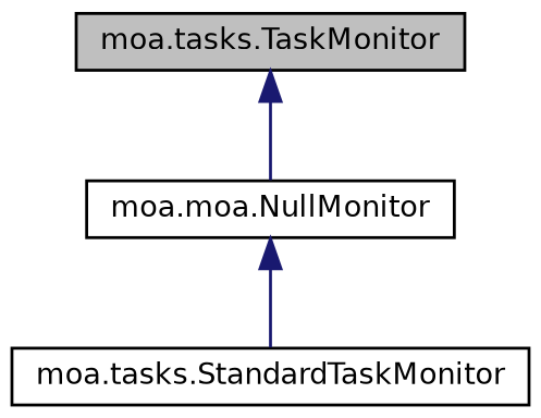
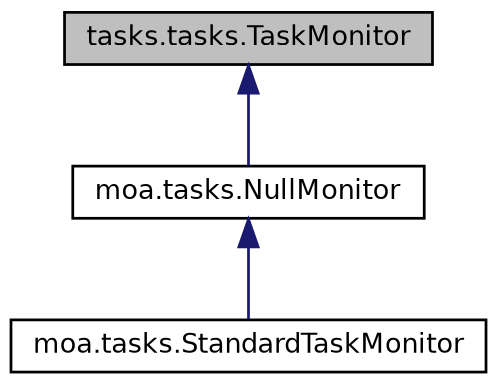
  digraph {
    node [color=black fillcolor=white fontname=Helvetica fontsize=10 shape=record style=filled]
    edge [color=midnightblue dir=back fontname=Helvetica fontsize=10 labelfontname=Helvetica labelfontsize=10 style=solid]
-   n1 [fillcolor=grey75 fontcolor=black height=0.2 label="moa.tasks.TaskMonitor" width=0.4]
-   n2 [height=0.2 label="moa.moa.NullMonitor" width=0.4]
+   n1 [fillcolor=grey75 fontcolor=black height=0.2 label="tasks.tasks.TaskMonitor" width=0.4]
+   n2 [height=0.2 label="moa.tasks.NullMonitor" width=0.4]
    n3 [height=0.2 label="moa.tasks.StandardTaskMonitor" width=0.4]
    n1 -> n2
    n2 -> n3
  }
